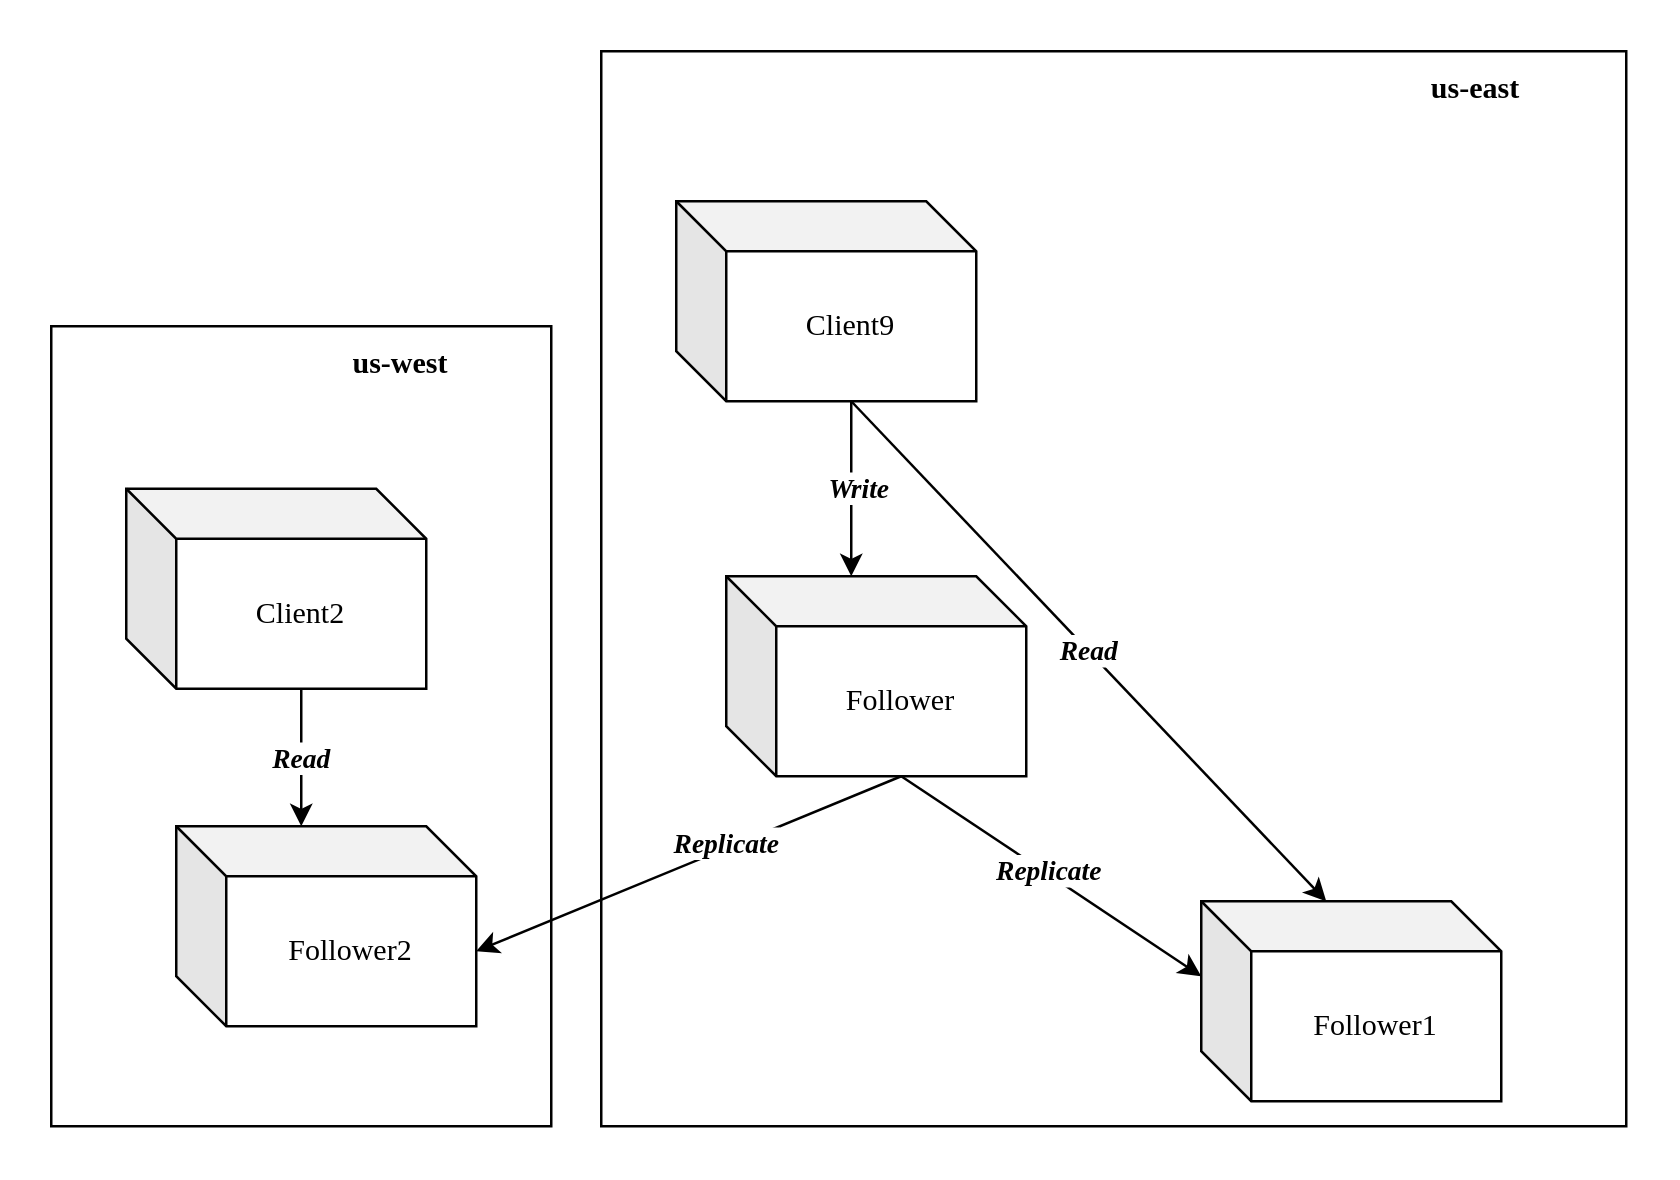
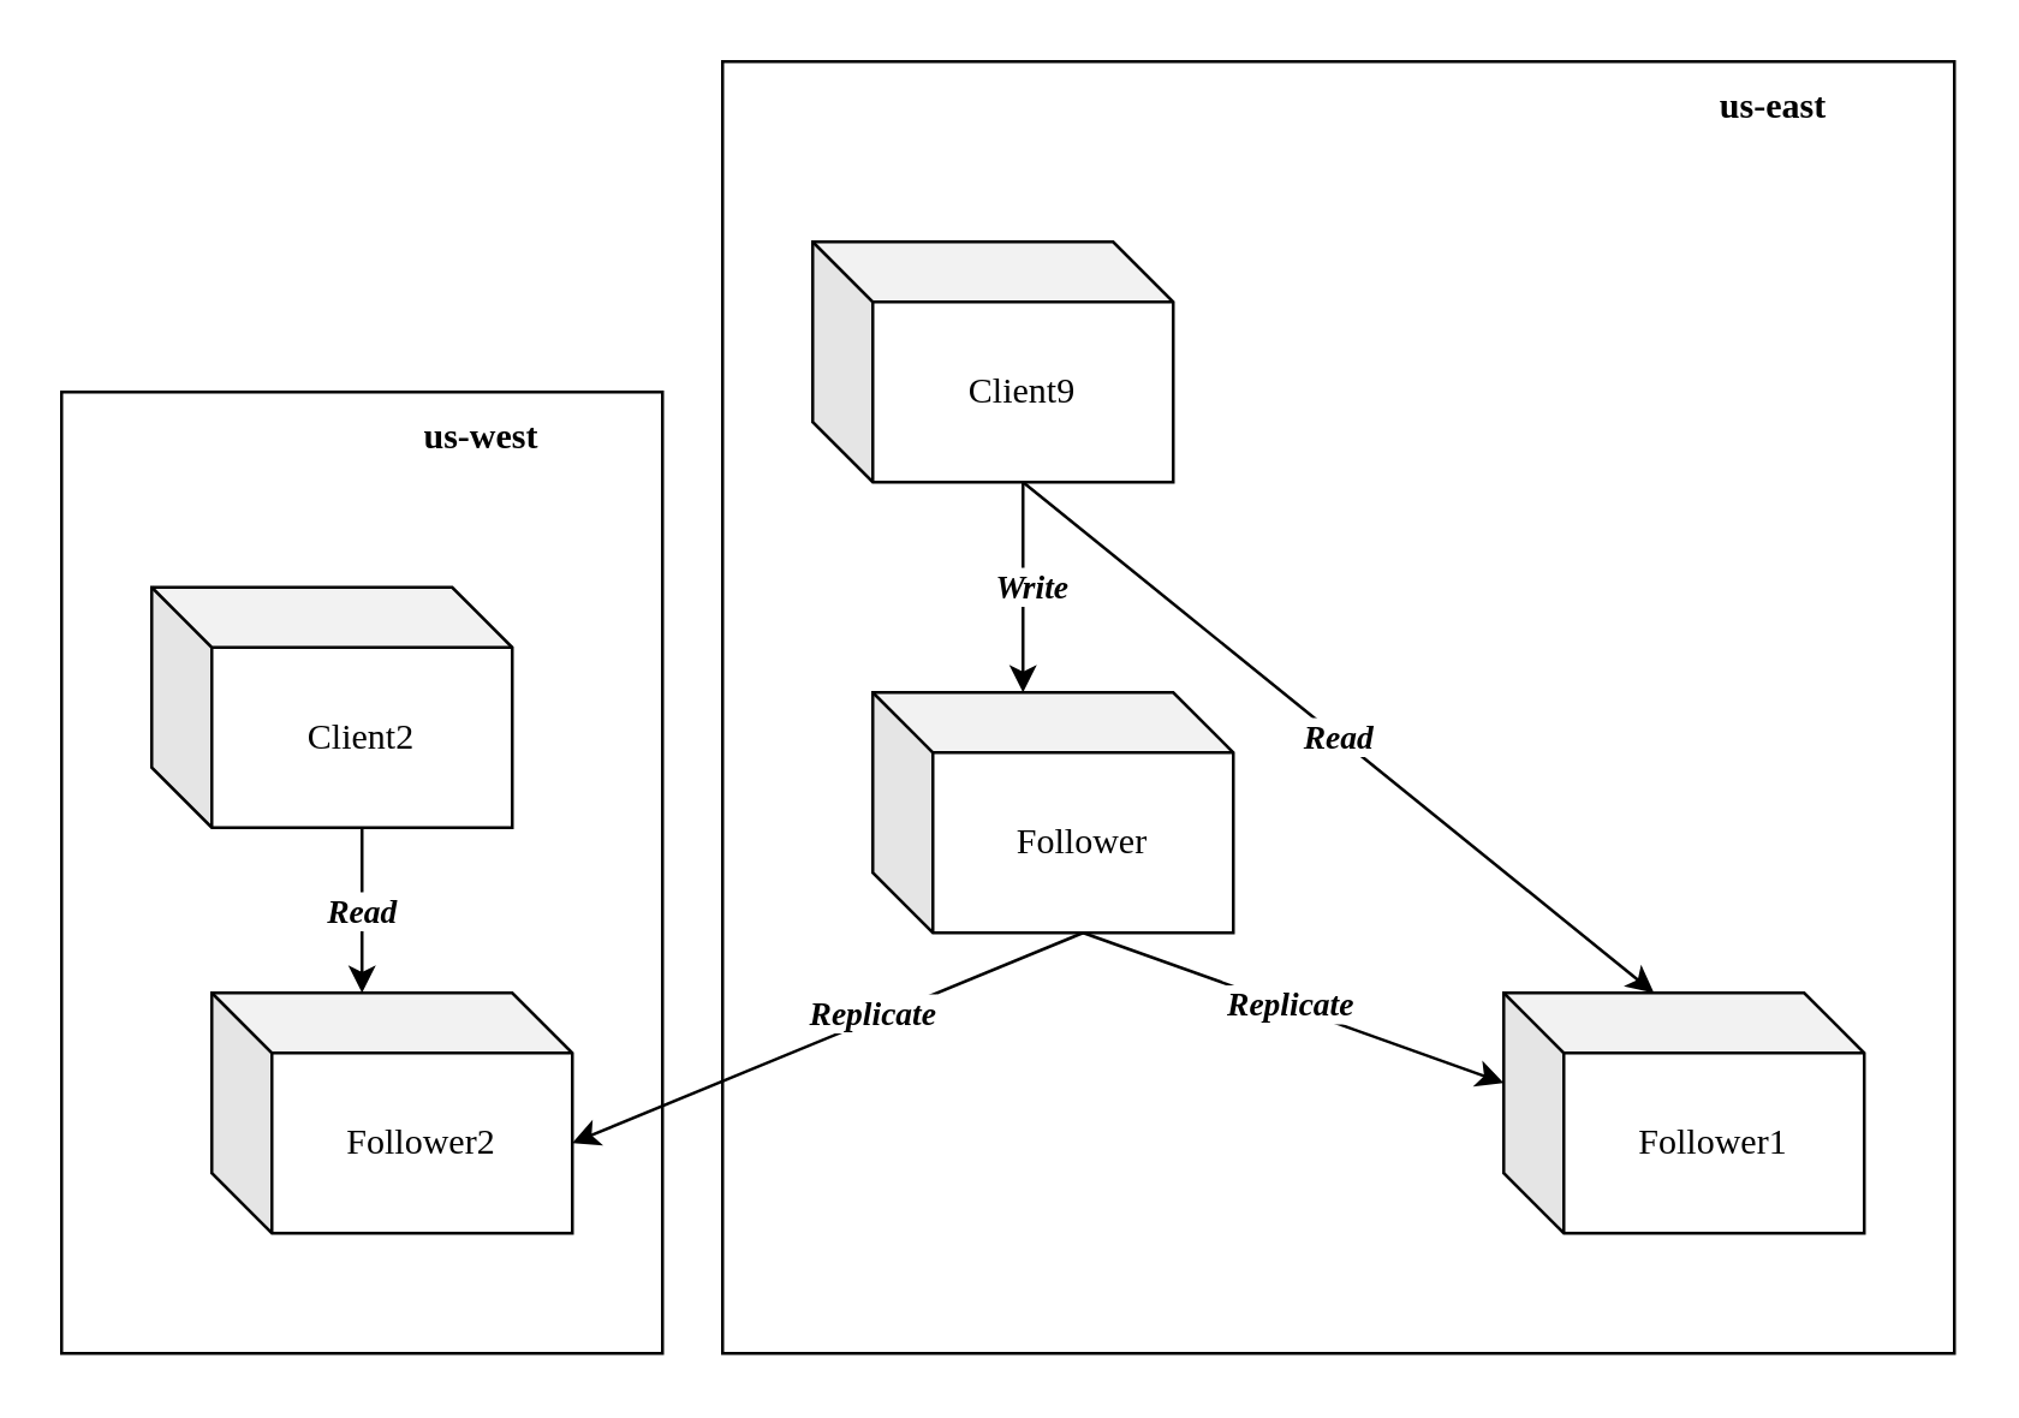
  <mxCell id="0" />
  <mxCell id="1" parent="0" />
  <mxCell id="2" value="" style="rounded=0;whiteSpace=wrap;html=1;fontFamily=Fira Code Retina;" vertex="1" parent="1"><mxGeometry x="240" y="20" width="410" height="430" as="geometry" /></mxCell>
  <mxCell id="3" style="edgeStyle=orthogonalEdgeStyle;rounded=0;orthogonalLoop=1;jettySize=auto;html=1;exitX=0;exitY=0;exitDx=70;exitDy=80;exitPerimeter=0;entryX=0;entryY=0;entryDx=50;entryDy=0;entryPerimeter=0;fontFamily=Fira Code Retina;" edge="1" parent="1" source="6" target="9"><mxGeometry relative="1" as="geometry" /></mxCell>
  <mxCell id="4" value="&lt;i&gt;&lt;b&gt;Write&lt;/b&gt;&lt;/i&gt;" style="edgeLabel;html=1;align=center;verticalAlign=middle;resizable=0;points=[];fontFamily=Fira Code Retina;" vertex="1" connectable="0" parent="3"><mxGeometry x="-0.029" y="2" relative="1" as="geometry"><mxPoint as="offset" /></mxGeometry></mxCell>
  <mxCell id="5" value="&lt;b&gt;&lt;i&gt;Read&lt;/i&gt;&lt;/b&gt;" style="rounded=0;orthogonalLoop=1;jettySize=auto;html=1;exitX=0;exitY=0;exitDx=70;exitDy=80;exitPerimeter=0;entryX=0;entryY=0;entryDx=50;entryDy=0;entryPerimeter=0;fontFamily=Fira Code Retina;" edge="1" parent="1" source="6" target="10"><mxGeometry relative="1" as="geometry" /></mxCell>
  <mxCell id="6" value="Client9" style="shape=cube;whiteSpace=wrap;html=1;boundedLbl=1;backgroundOutline=1;darkOpacity=0.05;darkOpacity2=0.1;fontFamily=Fira Code Retina;" vertex="1" parent="1"><mxGeometry x="270" y="80" width="120" height="80" as="geometry" /></mxCell>
  <mxCell id="7" style="edgeStyle=none;rounded=0;orthogonalLoop=1;jettySize=auto;html=1;exitX=0;exitY=0;exitDx=70;exitDy=80;exitPerimeter=0;entryX=0;entryY=0;entryDx=0;entryDy=30;entryPerimeter=0;fontFamily=Fira Code Retina;" edge="1" parent="1" source="9" target="10"><mxGeometry relative="1" as="geometry" /></mxCell>
  <mxCell id="8" value="&lt;b&gt;&lt;i&gt;Replicate&lt;/i&gt;&lt;/b&gt;" style="edgeLabel;html=1;align=center;verticalAlign=middle;resizable=0;points=[];fontFamily=Fira Code Retina;" vertex="1" connectable="0" parent="7"><mxGeometry x="-0.034" y="1" relative="1" as="geometry"><mxPoint as="offset" /></mxGeometry></mxCell>
  <mxCell id="9" value="Follower" style="shape=cube;whiteSpace=wrap;html=1;boundedLbl=1;backgroundOutline=1;darkOpacity=0.05;darkOpacity2=0.1;fontFamily=Fira Code Retina;" vertex="1" parent="1"><mxGeometry x="290" y="230" width="120" height="80" as="geometry" /></mxCell>
- <mxCell id="10" value="Follower1" style="shape=cube;whiteSpace=wrap;html=1;boundedLbl=1;backgroundOutline=1;darkOpacity=0.05;darkOpacity2=0.1;fontFamily=Fira Code Retina;" vertex="1" parent="1"><mxGeometry x="480" y="360" width="120" height="80" as="geometry" /></mxCell>
+ <mxCell id="10" value="Follower1" style="shape=cube;whiteSpace=wrap;html=1;boundedLbl=1;backgroundOutline=1;darkOpacity=0.05;darkOpacity2=0.1;fontFamily=Fira Code Retina;" vertex="1" parent="1"><mxGeometry x="500" y="330" width="120" height="80" as="geometry" /></mxCell>
  <mxCell id="11" value="&lt;b&gt;us-east&lt;/b&gt;" style="text;html=1;strokeColor=none;fillColor=none;align=center;verticalAlign=middle;whiteSpace=wrap;rounded=0;fontFamily=Fira Code Retina;" vertex="1" parent="1"><mxGeometry x="530" y="20" width="120" height="30" as="geometry" /></mxCell>
  <mxCell id="12" value="" style="rounded=0;whiteSpace=wrap;html=1;fontFamily=Fira Code Retina;" vertex="1" parent="1"><mxGeometry x="20" y="130" width="200" height="320" as="geometry" /></mxCell>
  <mxCell id="13" value="&lt;b&gt;&lt;i&gt;Read&lt;/i&gt;&lt;/b&gt;" style="rounded=0;orthogonalLoop=1;jettySize=auto;html=1;exitX=0;exitY=0;exitDx=70;exitDy=80;exitPerimeter=0;entryX=0;entryY=0;entryDx=50;entryDy=0;entryPerimeter=0;fontFamily=Fira Code Retina;" edge="1" parent="1" source="14" target="15"><mxGeometry relative="1" as="geometry" /></mxCell>
  <mxCell id="14" value="Client2" style="shape=cube;whiteSpace=wrap;html=1;boundedLbl=1;backgroundOutline=1;darkOpacity=0.05;darkOpacity2=0.1;fontFamily=Fira Code Retina;" vertex="1" parent="1"><mxGeometry x="50" y="195" width="120" height="80" as="geometry" /></mxCell>
  <mxCell id="15" value="Follower2" style="shape=cube;whiteSpace=wrap;html=1;boundedLbl=1;backgroundOutline=1;darkOpacity=0.05;darkOpacity2=0.1;fontFamily=Fira Code Retina;" vertex="1" parent="1"><mxGeometry x="70" y="330" width="120" height="80" as="geometry" /></mxCell>
  <mxCell id="16" value="&lt;b&gt;us-west&lt;/b&gt;" style="text;html=1;strokeColor=none;fillColor=none;align=center;verticalAlign=middle;whiteSpace=wrap;rounded=0;fontFamily=Fira Code Retina;" vertex="1" parent="1"><mxGeometry x="100" y="130" width="120" height="30" as="geometry" /></mxCell>
  <mxCell id="17" style="edgeStyle=none;rounded=0;orthogonalLoop=1;jettySize=auto;html=1;exitX=0;exitY=0;exitDx=70;exitDy=80;exitPerimeter=0;entryX=0;entryY=0;entryDx=120;entryDy=50;entryPerimeter=0;fontFamily=Fira Code Retina;" edge="1" parent="1" source="9" target="15"><mxGeometry relative="1" as="geometry" /></mxCell>
  <mxCell id="18" value="&lt;b&gt;&lt;i&gt;Replicate&lt;/i&gt;&lt;/b&gt;" style="edgeLabel;html=1;align=center;verticalAlign=middle;resizable=0;points=[];fontFamily=Fira Code Retina;" vertex="1" connectable="0" parent="17"><mxGeometry x="-0.184" y="-2" relative="1" as="geometry"><mxPoint as="offset" /></mxGeometry></mxCell>
